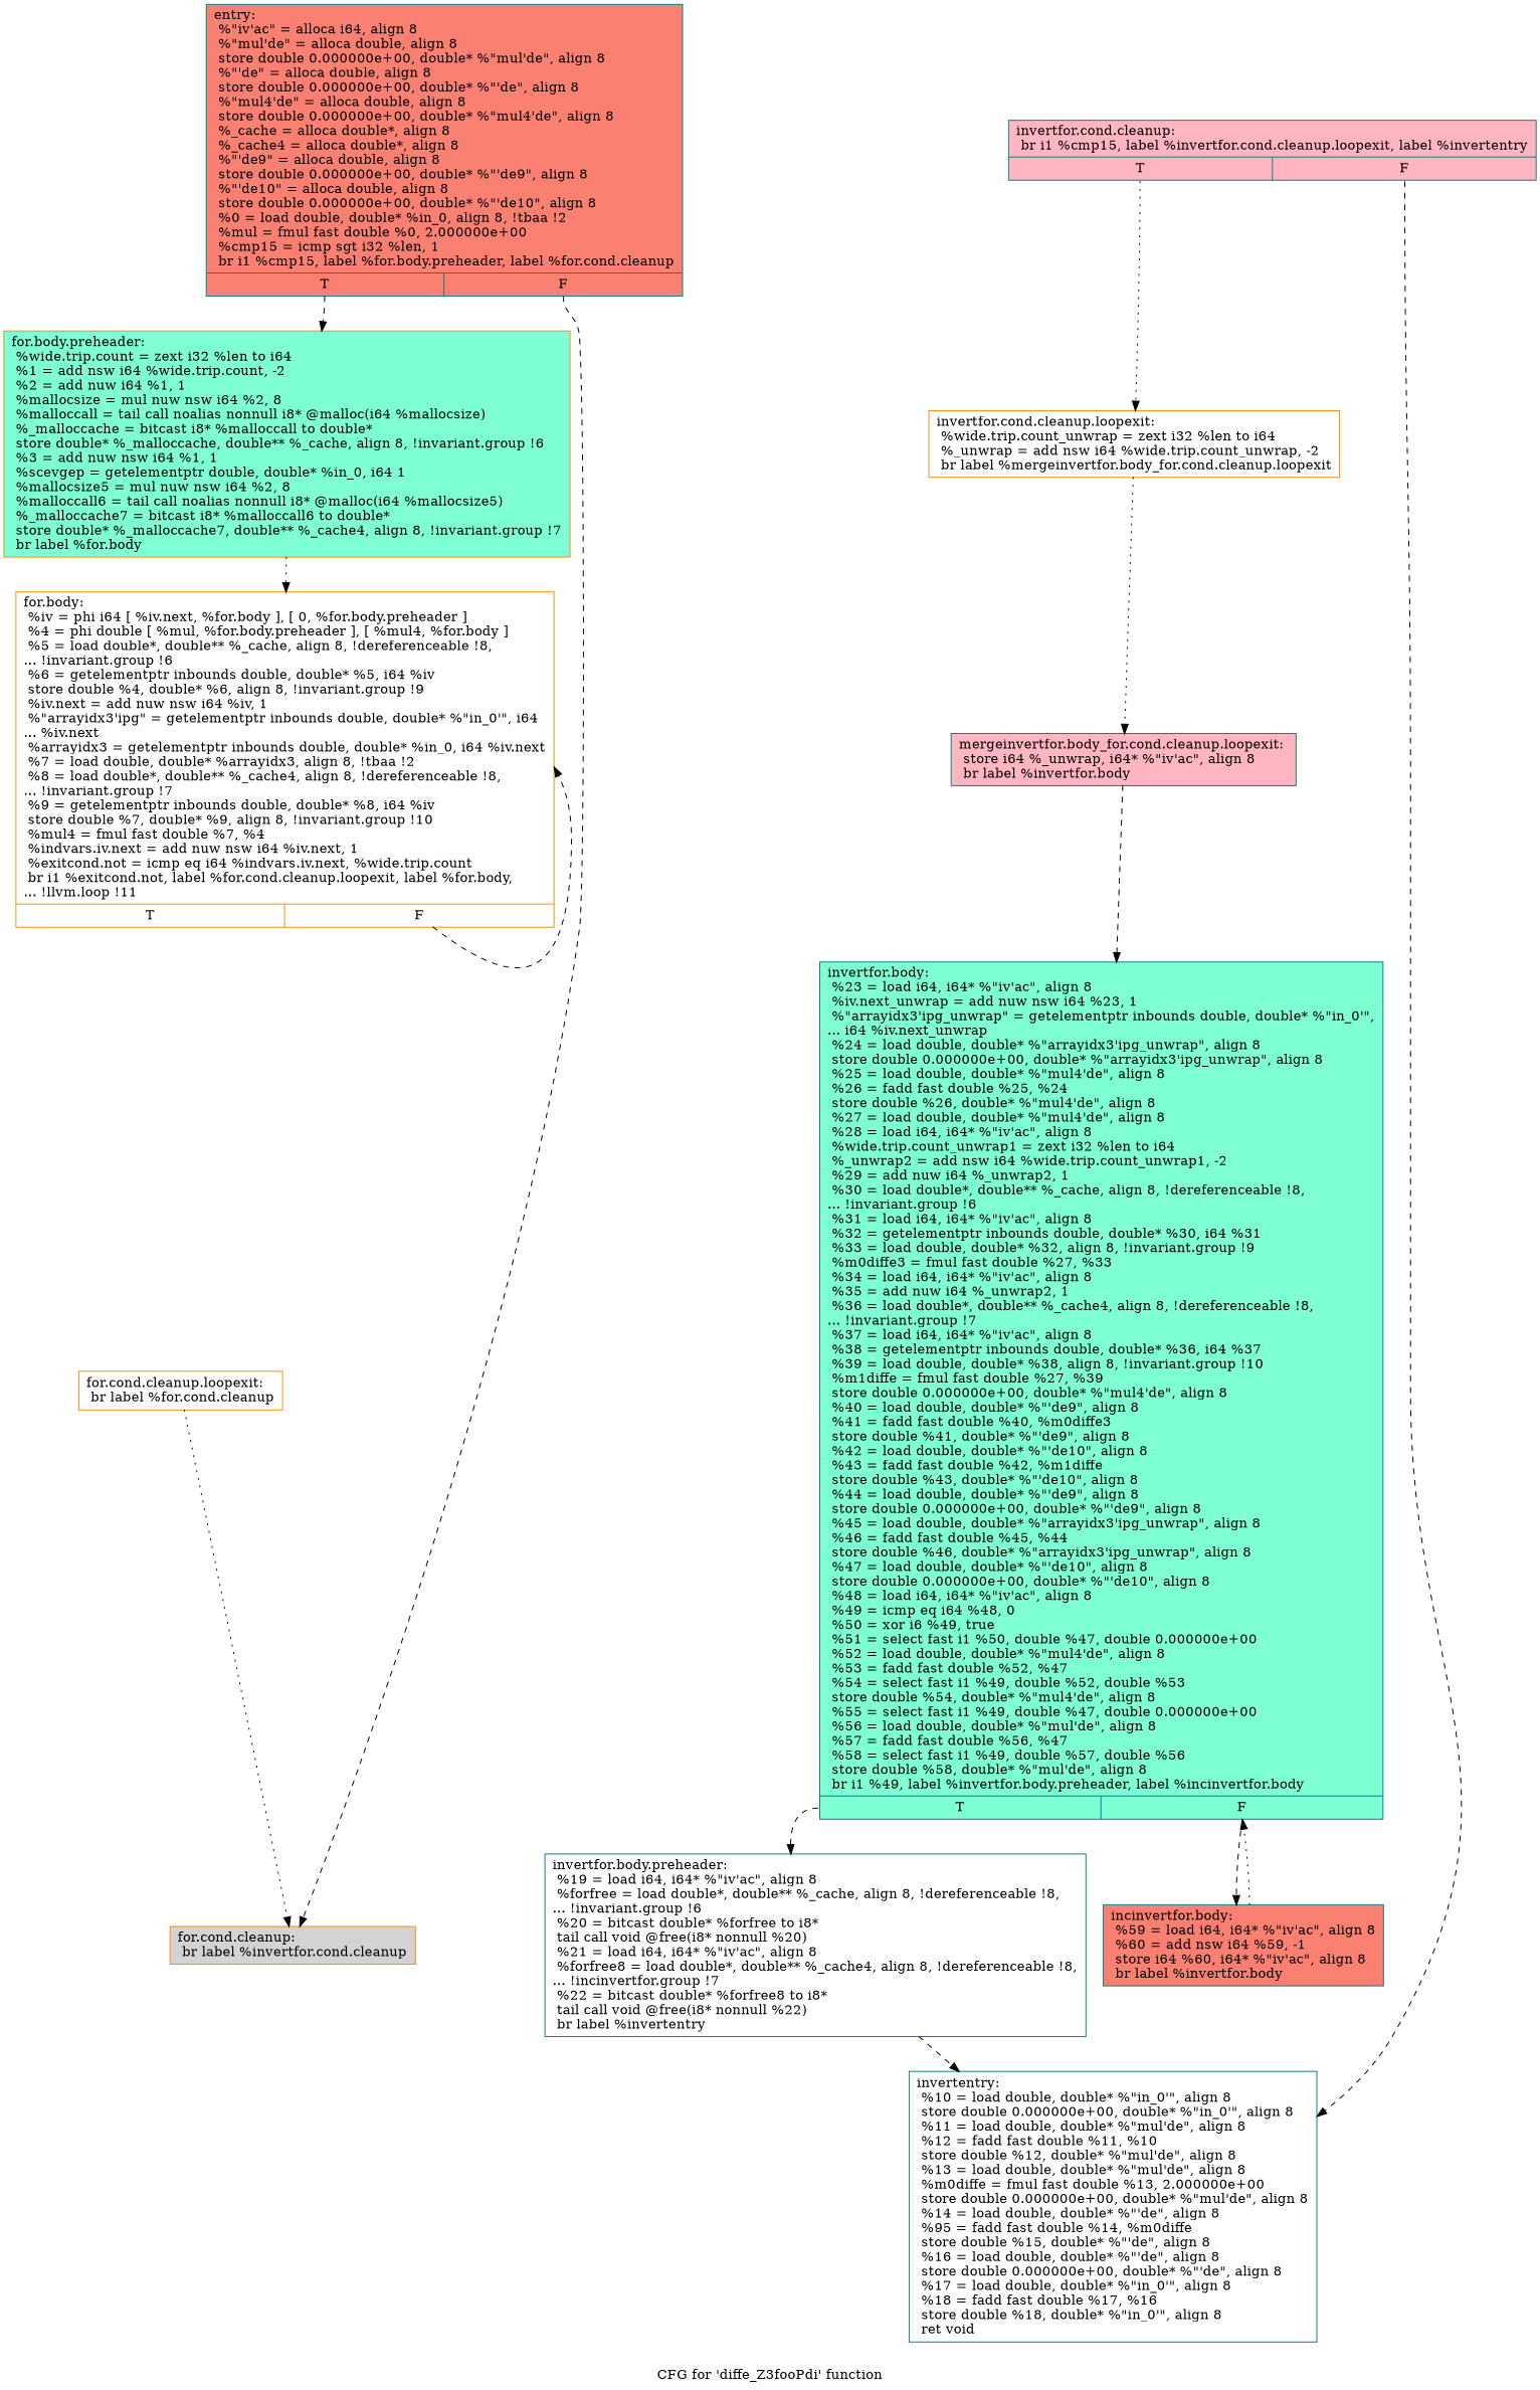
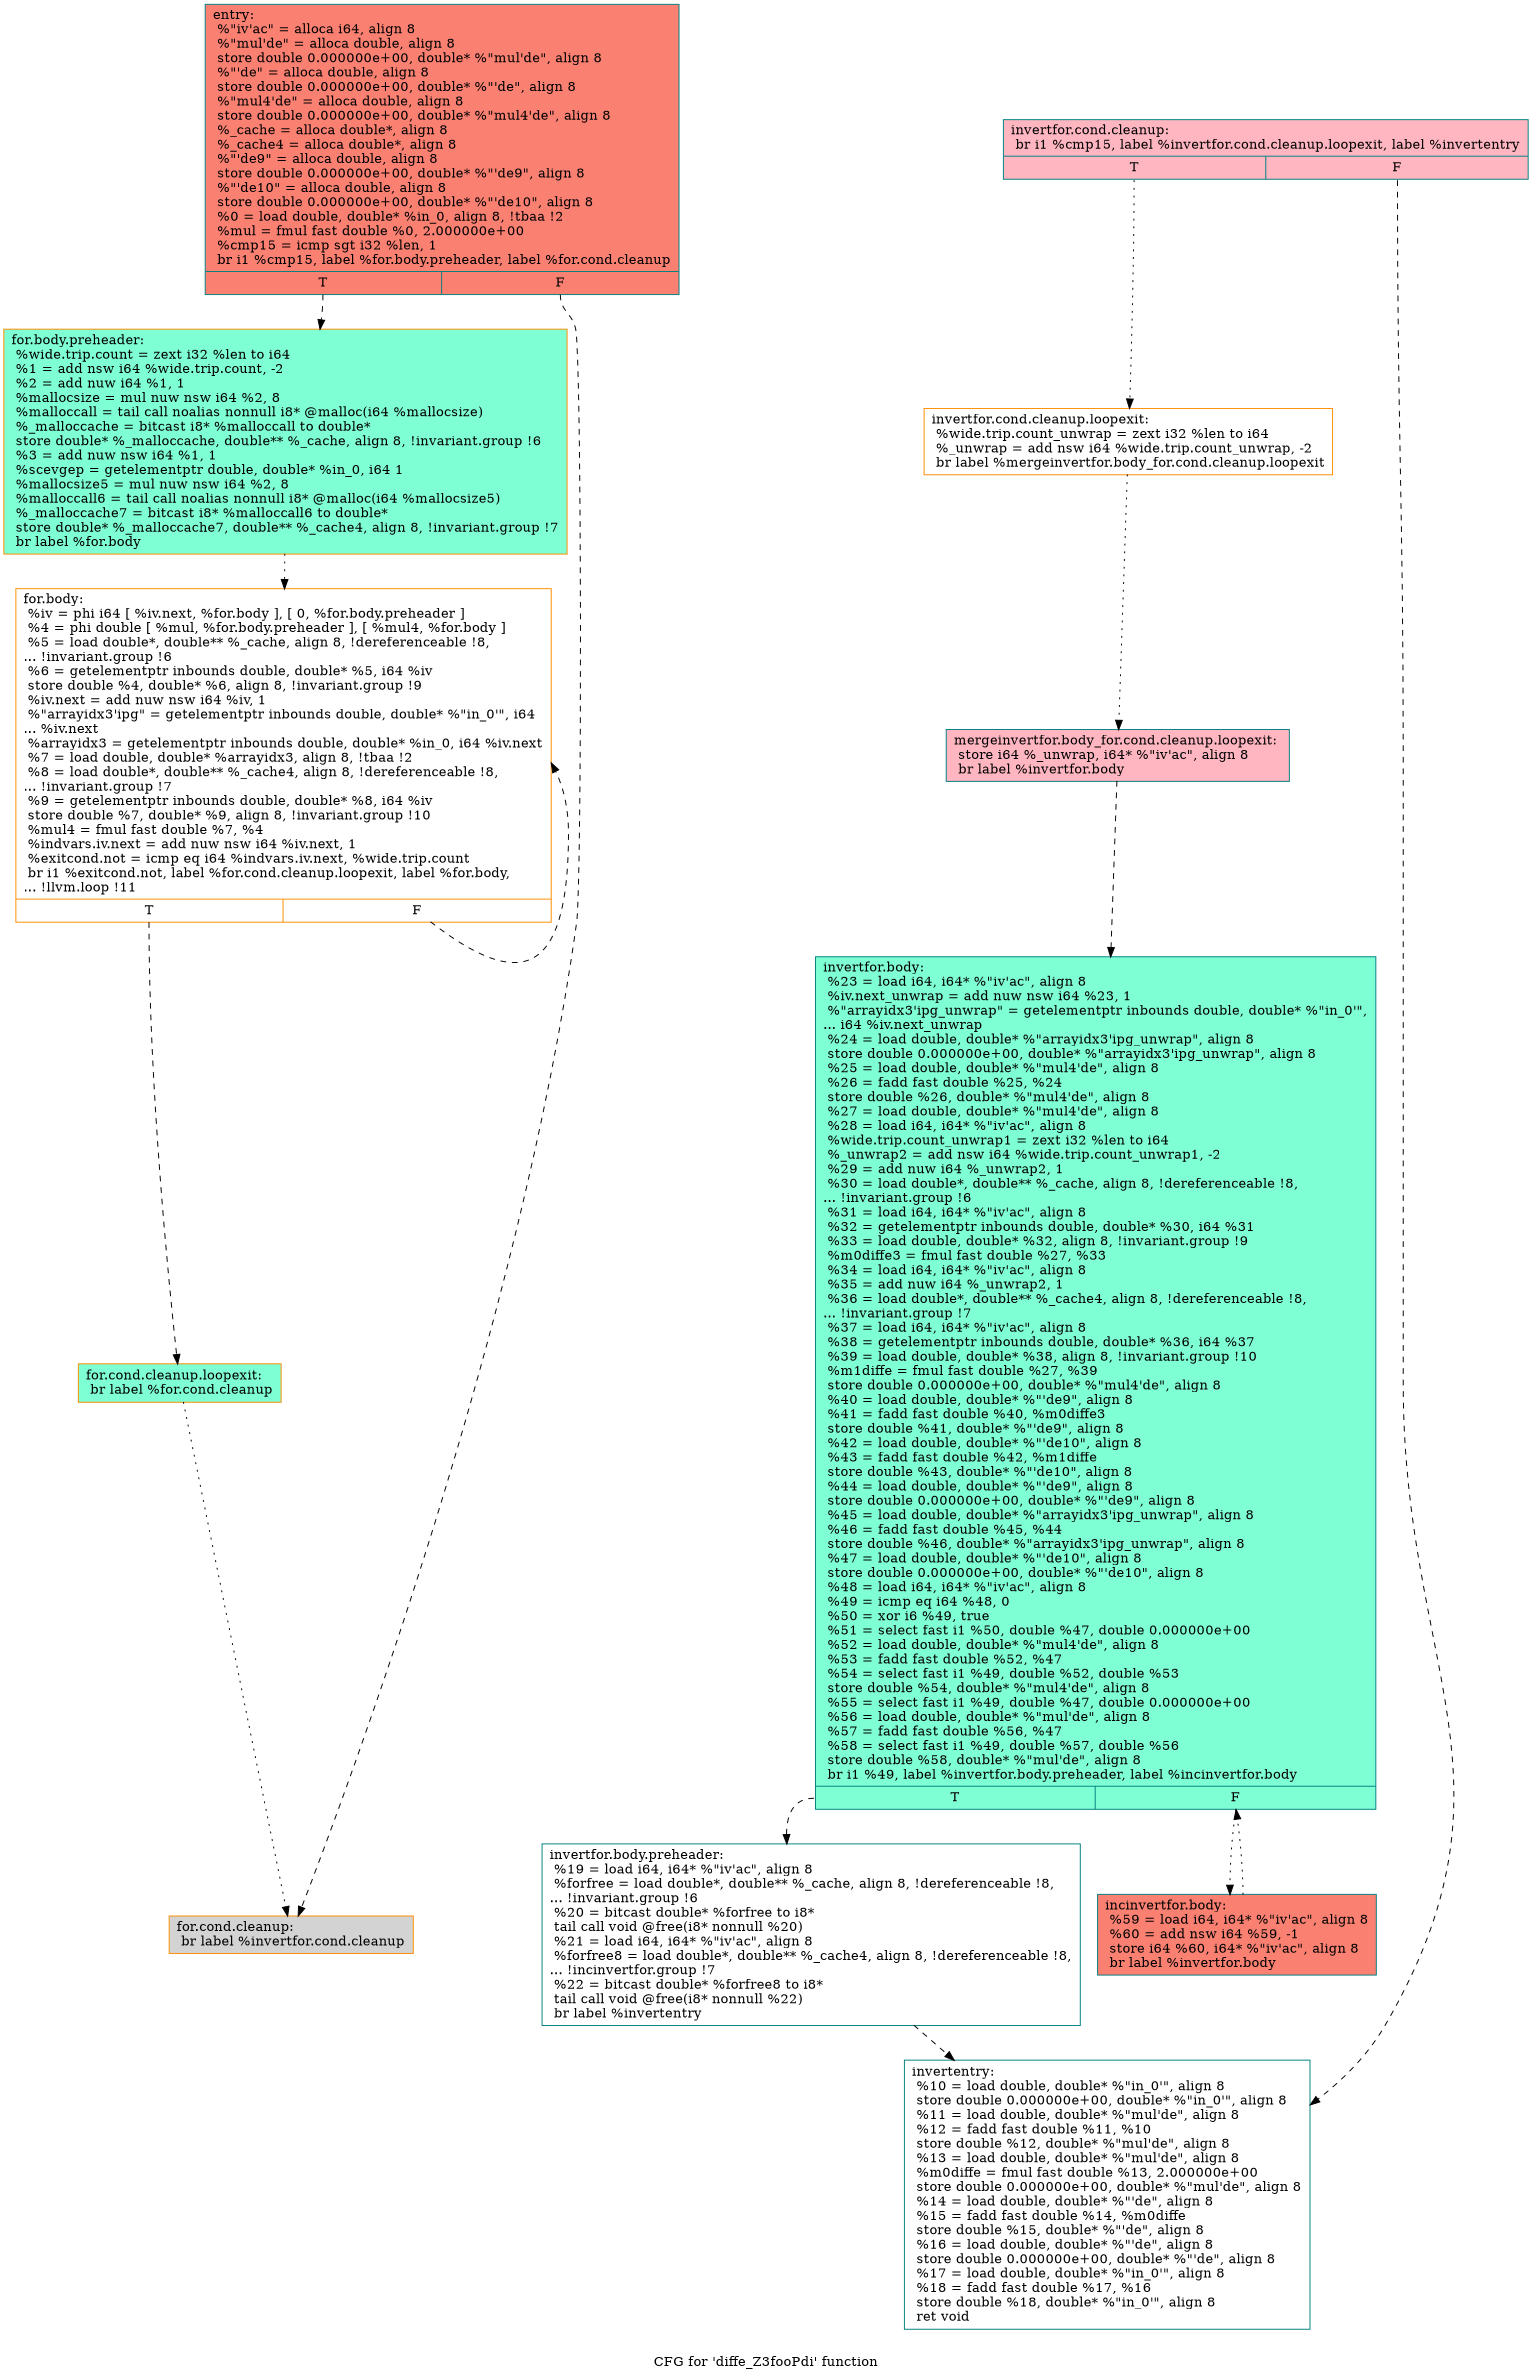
  digraph {
    label="CFG for 'diffe_Z3fooPdi' function"
    node [color=teal fillcolor=white shape=record style=filled]
    edge [style=dashed]
    n1 [fillcolor=salmon label="{entry:\l  %\"iv'ac\" = alloca i64, align 8\l  %\"mul'de\" = alloca double, align 8\l  store double 0.000000e+00, double* %\"mul'de\", align 8\l  %\"'de\" = alloca double, align 8\l  store double 0.000000e+00, double* %\"'de\", align 8\l  %\"mul4'de\" = alloca double, align 8\l  store double 0.000000e+00, double* %\"mul4'de\", align 8\l  %_cache = alloca double*, align 8\l  %_cache4 = alloca double*, align 8\l  %\"'de9\" = alloca double, align 8\l  store double 0.000000e+00, double* %\"'de9\", align 8\l  %\"'de10\" = alloca double, align 8\l  store double 0.000000e+00, double* %\"'de10\", align 8\l  %0 = load double, double* %in_0, align 8, !tbaa !2\l  %mul = fmul fast double %0, 2.000000e+00\l  %cmp15 = icmp sgt i32 %len, 1\l  br i1 %cmp15, label %for.body.preheader, label %for.cond.cleanup\l|{<s0>T|<s1>F}}"]
    n2 [color=darkorange fillcolor=aquamarine label="{for.body.preheader:                               \l  %wide.trip.count = zext i32 %len to i64\l  %1 = add nsw i64 %wide.trip.count, -2\l  %2 = add nuw i64 %1, 1\l  %mallocsize = mul nuw nsw i64 %2, 8\l  %malloccall = tail call noalias nonnull i8* @malloc(i64 %mallocsize)\l  %_malloccache = bitcast i8* %malloccall to double*\l  store double* %_malloccache, double** %_cache, align 8, !invariant.group !6\l  %3 = add nuw nsw i64 %1, 1\l  %scevgep = getelementptr double, double* %in_0, i64 1\l  %mallocsize5 = mul nuw nsw i64 %2, 8\l  %malloccall6 = tail call noalias nonnull i8* @malloc(i64 %mallocsize5)\l  %_malloccache7 = bitcast i8* %malloccall6 to double*\l  store double* %_malloccache7, double** %_cache4, align 8, !invariant.group !7\l  br label %for.body\l}"]
    n3 [color=darkorange fillcolor=lightgrey label="{for.cond.cleanup:                                 \l  br label %invertfor.cond.cleanup\l}"]
    n4 [color=darkorange label="{for.body:                                         \l  %iv = phi i64 [ %iv.next, %for.body ], [ 0, %for.body.preheader ]\l  %4 = phi double [ %mul, %for.body.preheader ], [ %mul4, %for.body ]\l  %5 = load double*, double** %_cache, align 8, !dereferenceable !8,\l... !invariant.group !6\l  %6 = getelementptr inbounds double, double* %5, i64 %iv\l  store double %4, double* %6, align 8, !invariant.group !9\l  %iv.next = add nuw nsw i64 %iv, 1\l  %\"arrayidx3'ipg\" = getelementptr inbounds double, double* %\"in_0'\", i64\l... %iv.next\l  %arrayidx3 = getelementptr inbounds double, double* %in_0, i64 %iv.next\l  %7 = load double, double* %arrayidx3, align 8, !tbaa !2\l  %8 = load double*, double** %_cache4, align 8, !dereferenceable !8,\l... !invariant.group !7\l  %9 = getelementptr inbounds double, double* %8, i64 %iv\l  store double %7, double* %9, align 8, !invariant.group !10\l  %mul4 = fmul fast double %7, %4\l  %indvars.iv.next = add nuw nsw i64 %iv.next, 1\l  %exitcond.not = icmp eq i64 %indvars.iv.next, %wide.trip.count\l  br i1 %exitcond.not, label %for.cond.cleanup.loopexit, label %for.body,\l... !llvm.loop !11\l|{<s0>T|<s1>F}}"]
-   n5 [color=darkorange label="{for.cond.cleanup.loopexit:                        \l  br label %for.cond.cleanup\l}"]
+   n5 [color=darkorange fillcolor=aquamarine label="{for.cond.cleanup.loopexit:                        \l  br label %for.cond.cleanup\l}"]
    n6 [fillcolor=lightpink label="{invertfor.cond.cleanup:                           \l  br i1 %cmp15, label %invertfor.cond.cleanup.loopexit, label %invertentry\l|{<s0>T|<s1>F}}"]
-   n7 [label="{invertentry:                                      \l  %10 = load double, double* %\"in_0'\", align 8\l  store double 0.000000e+00, double* %\"in_0'\", align 8\l  %11 = load double, double* %\"mul'de\", align 8\l  %12 = fadd fast double %11, %10\l  store double %12, double* %\"mul'de\", align 8\l  %13 = load double, double* %\"mul'de\", align 8\l  %m0diffe = fmul fast double %13, 2.000000e+00\l  store double 0.000000e+00, double* %\"mul'de\", align 8\l  %14 = load double, double* %\"'de\", align 8\l  %95 = fadd fast double %14, %m0diffe\l  store double %15, double* %\"'de\", align 8\l  %16 = load double, double* %\"'de\", align 8\l  store double 0.000000e+00, double* %\"'de\", align 8\l  %17 = load double, double* %\"in_0'\", align 8\l  %18 = fadd fast double %17, %16\l  store double %18, double* %\"in_0'\", align 8\l  ret void\l}"]
+   n7 [label="{invertentry:                                      \l  %10 = load double, double* %\"in_0'\", align 8\l  store double 0.000000e+00, double* %\"in_0'\", align 8\l  %11 = load double, double* %\"mul'de\", align 8\l  %12 = fadd fast double %11, %10\l  store double %12, double* %\"mul'de\", align 8\l  %13 = load double, double* %\"mul'de\", align 8\l  %m0diffe = fmul fast double %13, 2.000000e+00\l  store double 0.000000e+00, double* %\"mul'de\", align 8\l  %14 = load double, double* %\"'de\", align 8\l  %15 = fadd fast double %14, %m0diffe\l  store double %15, double* %\"'de\", align 8\l  %16 = load double, double* %\"'de\", align 8\l  store double 0.000000e+00, double* %\"'de\", align 8\l  %17 = load double, double* %\"in_0'\", align 8\l  %18 = fadd fast double %17, %16\l  store double %18, double* %\"in_0'\", align 8\l  ret void\l}"]
    n8 [color=darkorange label="{invertfor.cond.cleanup.loopexit:                  \l  %wide.trip.count_unwrap = zext i32 %len to i64\l  %_unwrap = add nsw i64 %wide.trip.count_unwrap, -2\l  br label %mergeinvertfor.body_for.cond.cleanup.loopexit\l}"]
    n9 [fillcolor=lightpink label="{mergeinvertfor.body_for.cond.cleanup.loopexit:    \l  store i64 %_unwrap, i64* %\"iv'ac\", align 8\l  br label %invertfor.body\l}"]
    n10 [label="{invertfor.body.preheader:                         \l  %19 = load i64, i64* %\"iv'ac\", align 8\l  %forfree = load double*, double** %_cache, align 8, !dereferenceable !8,\l... !invariant.group !6\l  %20 = bitcast double* %forfree to i8*\l  tail call void @free(i8* nonnull %20)\l  %21 = load i64, i64* %\"iv'ac\", align 8\l  %forfree8 = load double*, double** %_cache4, align 8, !dereferenceable !8,\l... !incinvertfor.group !7\l  %22 = bitcast double* %forfree8 to i8*\l  tail call void @free(i8* nonnull %22)\l  br label %invertentry\l}"]
    n11 [fillcolor=aquamarine label="{invertfor.body:                                   \l  %23 = load i64, i64* %\"iv'ac\", align 8\l  %iv.next_unwrap = add nuw nsw i64 %23, 1\l  %\"arrayidx3'ipg_unwrap\" = getelementptr inbounds double, double* %\"in_0'\",\l... i64 %iv.next_unwrap\l  %24 = load double, double* %\"arrayidx3'ipg_unwrap\", align 8\l  store double 0.000000e+00, double* %\"arrayidx3'ipg_unwrap\", align 8\l  %25 = load double, double* %\"mul4'de\", align 8\l  %26 = fadd fast double %25, %24\l  store double %26, double* %\"mul4'de\", align 8\l  %27 = load double, double* %\"mul4'de\", align 8\l  %28 = load i64, i64* %\"iv'ac\", align 8\l  %wide.trip.count_unwrap1 = zext i32 %len to i64\l  %_unwrap2 = add nsw i64 %wide.trip.count_unwrap1, -2\l  %29 = add nuw i64 %_unwrap2, 1\l  %30 = load double*, double** %_cache, align 8, !dereferenceable !8,\l... !invariant.group !6\l  %31 = load i64, i64* %\"iv'ac\", align 8\l  %32 = getelementptr inbounds double, double* %30, i64 %31\l  %33 = load double, double* %32, align 8, !invariant.group !9\l  %m0diffe3 = fmul fast double %27, %33\l  %34 = load i64, i64* %\"iv'ac\", align 8\l  %35 = add nuw i64 %_unwrap2, 1\l  %36 = load double*, double** %_cache4, align 8, !dereferenceable !8,\l... !invariant.group !7\l  %37 = load i64, i64* %\"iv'ac\", align 8\l  %38 = getelementptr inbounds double, double* %36, i64 %37\l  %39 = load double, double* %38, align 8, !invariant.group !10\l  %m1diffe = fmul fast double %27, %39\l  store double 0.000000e+00, double* %\"mul4'de\", align 8\l  %40 = load double, double* %\"'de9\", align 8\l  %41 = fadd fast double %40, %m0diffe3\l  store double %41, double* %\"'de9\", align 8\l  %42 = load double, double* %\"'de10\", align 8\l  %43 = fadd fast double %42, %m1diffe\l  store double %43, double* %\"'de10\", align 8\l  %44 = load double, double* %\"'de9\", align 8\l  store double 0.000000e+00, double* %\"'de9\", align 8\l  %45 = load double, double* %\"arrayidx3'ipg_unwrap\", align 8\l  %46 = fadd fast double %45, %44\l  store double %46, double* %\"arrayidx3'ipg_unwrap\", align 8\l  %47 = load double, double* %\"'de10\", align 8\l  store double 0.000000e+00, double* %\"'de10\", align 8\l  %48 = load i64, i64* %\"iv'ac\", align 8\l  %49 = icmp eq i64 %48, 0\l  %50 = xor i6 %49, true\l  %51 = select fast i1 %50, double %47, double 0.000000e+00\l  %52 = load double, double* %\"mul4'de\", align 8\l  %53 = fadd fast double %52, %47\l  %54 = select fast i1 %49, double %52, double %53\l  store double %54, double* %\"mul4'de\", align 8\l  %55 = select fast i1 %49, double %47, double 0.000000e+00\l  %56 = load double, double* %\"mul'de\", align 8\l  %57 = fadd fast double %56, %47\l  %58 = select fast i1 %49, double %57, double %56\l  store double %58, double* %\"mul'de\", align 8\l  br i1 %49, label %invertfor.body.preheader, label %incinvertfor.body\l|{<s0>T|<s1>F}}"]
    n12 [fillcolor=salmon label="{incinvertfor.body:                                \l  %59 = load i64, i64* %\"iv'ac\", align 8\l  %60 = add nsw i64 %59, -1\l  store i64 %60, i64* %\"iv'ac\", align 8\l  br label %invertfor.body\l}"]
    n1 -> n2 [tailport=s0]
    n1 -> n3 [tailport=s1]
    n2 -> n4 [style=dotted]
    n4 -> n4 [tailport=s1]
+   n4 -> n5 [tailport=s0]
    n5 -> n3 [style=dotted]
    n6 -> n7 [tailport=s1]
    n6 -> n8 [style=dotted tailport=s0]
    n8 -> n9 [style=dotted]
    n9 -> n11
    n10 -> n7
    n11 -> n10 [tailport=s0]
-   n11 -> n12 [tailport=s1]
+   n11 -> n12 [style=dotted tailport=s1]
    n12 -> n11 [style=dotted]
  }
